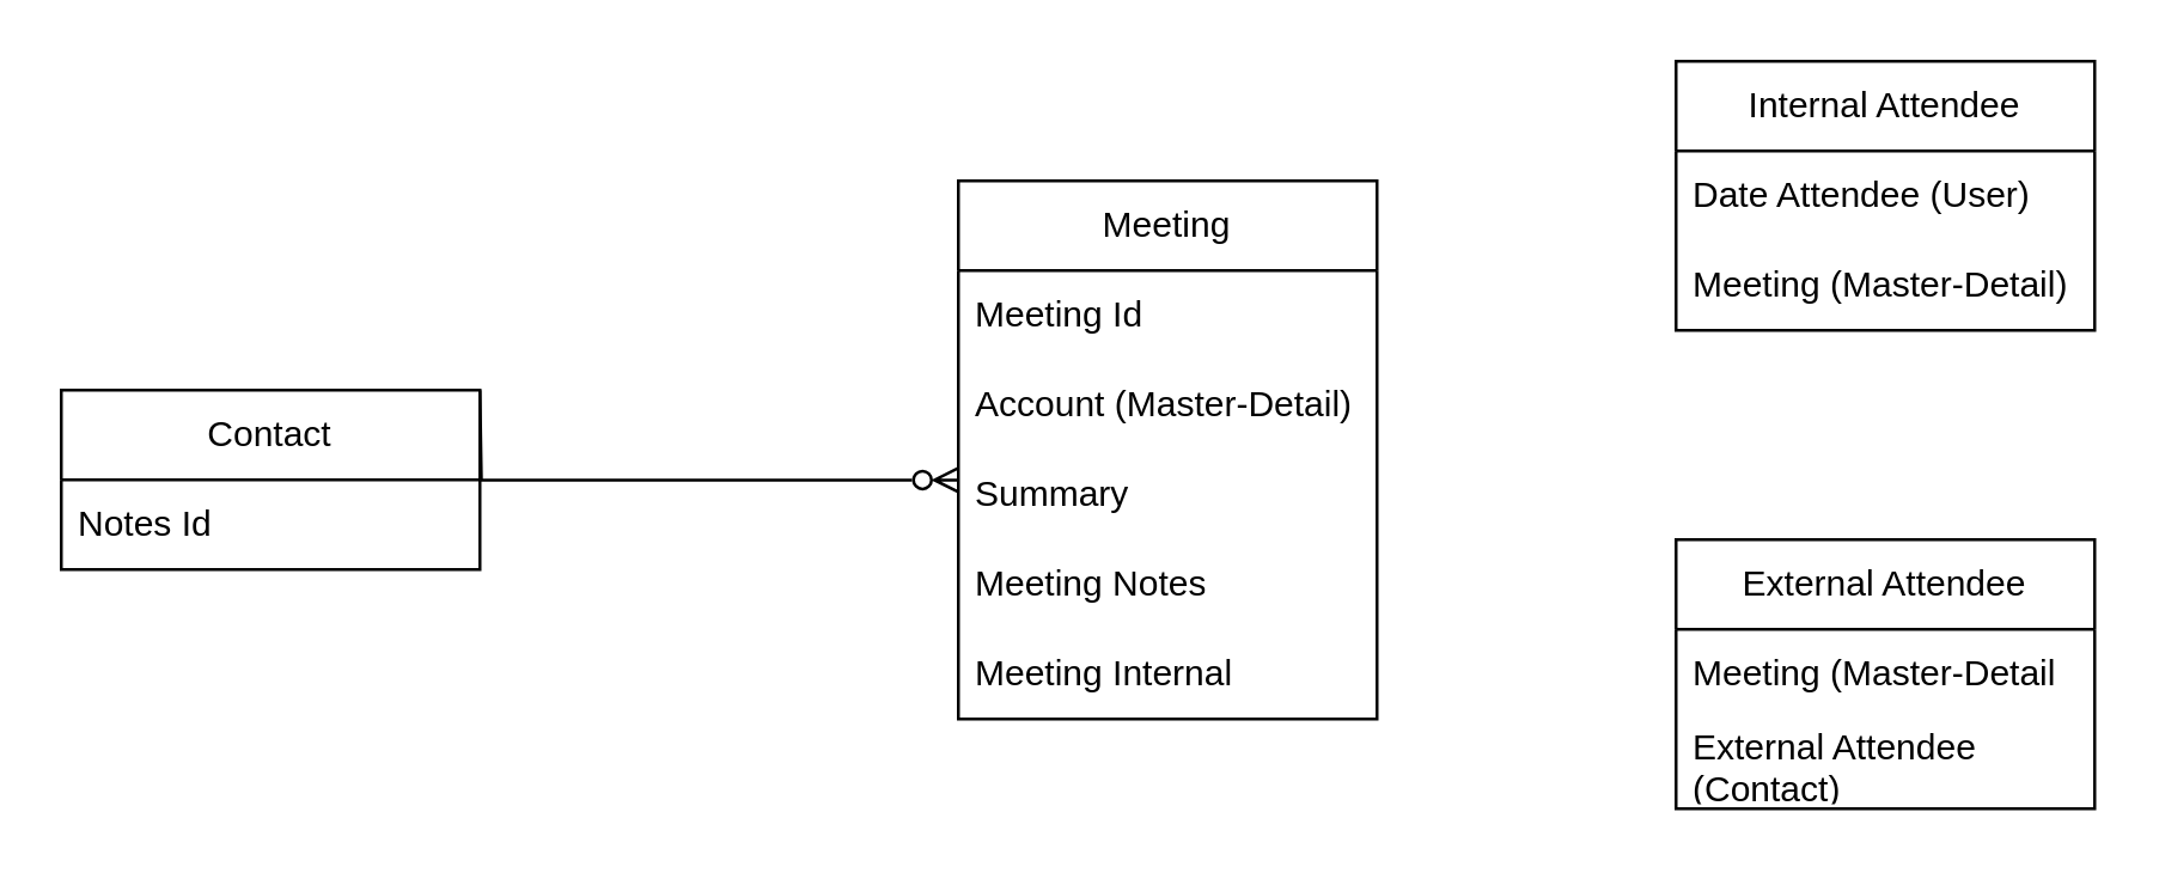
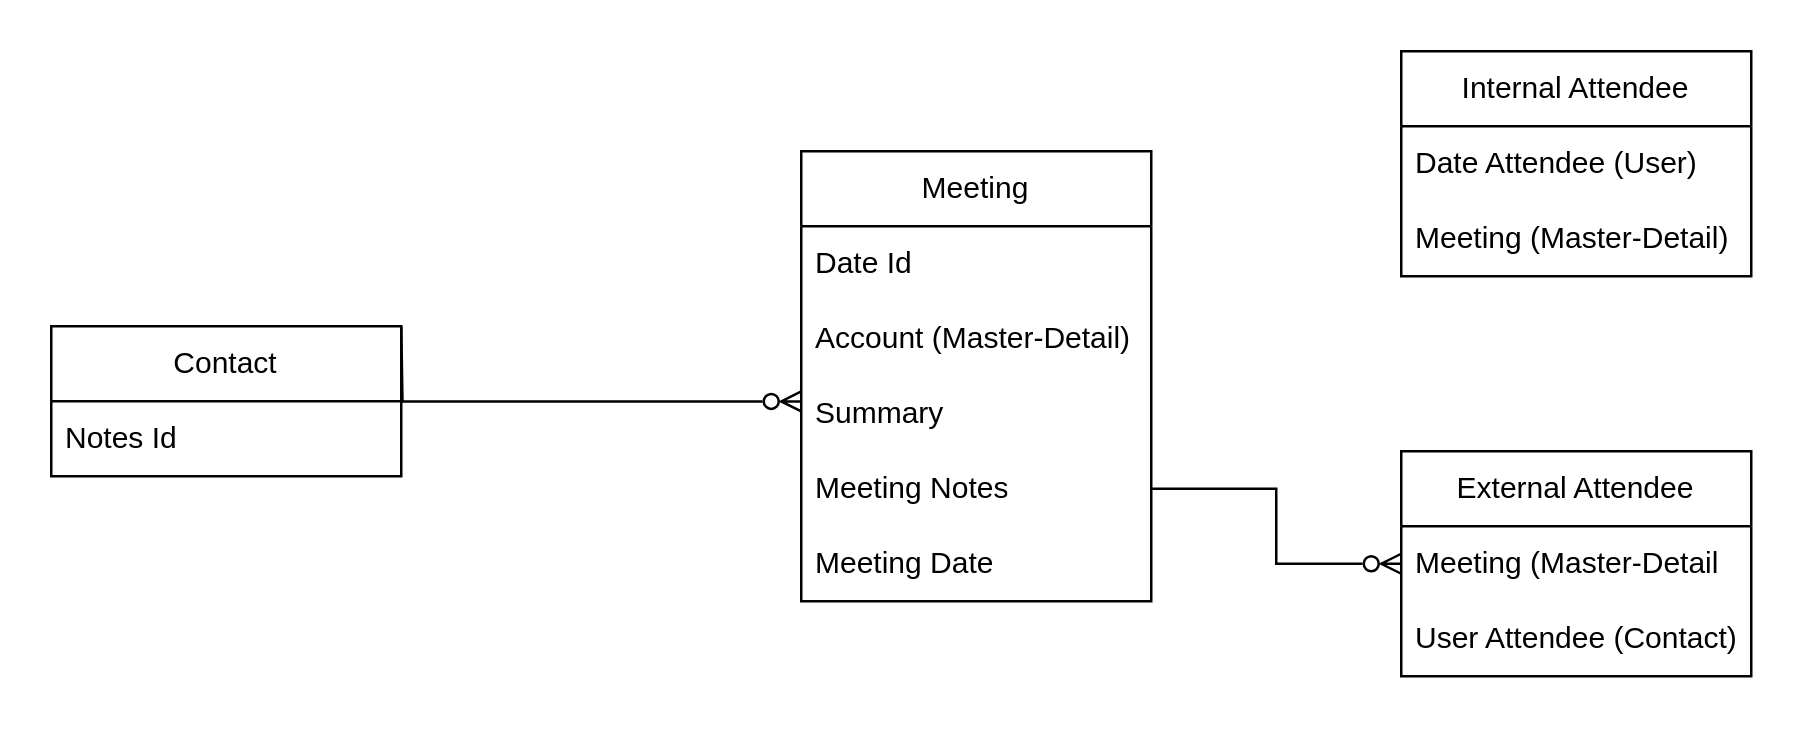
  <mxCell id="0" />
  <mxCell id="1" parent="0" />
  <mxCell id="2" value="Contact" style="swimlane;fontStyle=0;childLayout=stackLayout;horizontal=1;startSize=30;horizontalStack=0;resizeParent=1;resizeParentMax=0;resizeLast=0;collapsible=1;marginBottom=0;whiteSpace=wrap;html=1;" vertex="1" parent="1"><mxGeometry x="20" y="130" width="140" height="60" as="geometry" /></mxCell>
  <mxCell id="3" value="Notes Id" style="text;strokeColor=none;fillColor=none;align=left;verticalAlign=middle;spacingLeft=4;spacingRight=4;overflow=hidden;points=[[0,0.5],[1,0.5]];portConstraint=eastwest;rotatable=0;whiteSpace=wrap;html=1;" vertex="1" parent="2"><mxGeometry y="30" width="140" height="30" as="geometry" /></mxCell>
  <mxCell id="4" value="Meeting" style="swimlane;fontStyle=0;childLayout=stackLayout;horizontal=1;startSize=30;horizontalStack=0;resizeParent=1;resizeParentMax=0;resizeLast=0;collapsible=1;marginBottom=0;whiteSpace=wrap;html=1;" vertex="1" parent="1"><mxGeometry x="320" y="60" width="140" height="180" as="geometry" /></mxCell>
- <mxCell id="5" value="Meeting Id" style="text;strokeColor=none;fillColor=none;align=left;verticalAlign=middle;spacingLeft=4;spacingRight=4;overflow=hidden;points=[[0,0.5],[1,0.5]];portConstraint=eastwest;rotatable=0;whiteSpace=wrap;html=1;" vertex="1" parent="4"><mxGeometry y="30" width="140" height="30" as="geometry" /></mxCell>
+ <mxCell id="5" value="Date Id" style="text;strokeColor=none;fillColor=none;align=left;verticalAlign=middle;spacingLeft=4;spacingRight=4;overflow=hidden;points=[[0,0.5],[1,0.5]];portConstraint=eastwest;rotatable=0;whiteSpace=wrap;html=1;" vertex="1" parent="4"><mxGeometry y="30" width="140" height="30" as="geometry" /></mxCell>
  <mxCell id="6" value="Account (Master-Detail)" style="text;strokeColor=none;fillColor=none;align=left;verticalAlign=middle;spacingLeft=4;spacingRight=4;overflow=hidden;points=[[0,0.5],[1,0.5]];portConstraint=eastwest;rotatable=0;whiteSpace=wrap;html=1;" vertex="1" parent="4"><mxGeometry y="60" width="140" height="30" as="geometry" /></mxCell>
  <mxCell id="7" value="Summary&lt;span style=&quot;white-space: pre;&quot;&gt;&#09;&lt;/span&gt;" style="text;strokeColor=none;fillColor=none;align=left;verticalAlign=middle;spacingLeft=4;spacingRight=4;overflow=hidden;points=[[0,0.5],[1,0.5]];portConstraint=eastwest;rotatable=0;whiteSpace=wrap;html=1;" vertex="1" parent="4"><mxGeometry y="90" width="140" height="30" as="geometry" /></mxCell>
  <mxCell id="8" value="Meeting Notes" style="text;strokeColor=none;fillColor=none;align=left;verticalAlign=middle;spacingLeft=4;spacingRight=4;overflow=hidden;points=[[0,0.5],[1,0.5]];portConstraint=eastwest;rotatable=0;whiteSpace=wrap;html=1;" vertex="1" parent="4"><mxGeometry y="120" width="140" height="30" as="geometry" /></mxCell>
- <mxCell id="9" value="Meeting Internal" style="text;strokeColor=none;fillColor=none;align=left;verticalAlign=middle;spacingLeft=4;spacingRight=4;overflow=hidden;points=[[0,0.5],[1,0.5]];portConstraint=eastwest;rotatable=0;whiteSpace=wrap;html=1;" vertex="1" parent="4"><mxGeometry y="150" width="140" height="30" as="geometry" /></mxCell>
+ <mxCell id="9" value="Meeting Date" style="text;strokeColor=none;fillColor=none;align=left;verticalAlign=middle;spacingLeft=4;spacingRight=4;overflow=hidden;points=[[0,0.5],[1,0.5]];portConstraint=eastwest;rotatable=0;whiteSpace=wrap;html=1;" vertex="1" parent="4"><mxGeometry y="150" width="140" height="30" as="geometry" /></mxCell>
  <mxCell id="10" value="Internal Attendee" style="swimlane;fontStyle=0;childLayout=stackLayout;horizontal=1;startSize=30;horizontalStack=0;resizeParent=1;resizeParentMax=0;resizeLast=0;collapsible=1;marginBottom=0;whiteSpace=wrap;html=1;" vertex="1" parent="1"><mxGeometry x="560" y="20" width="140" height="90" as="geometry" /></mxCell>
  <mxCell id="11" value="Date Attendee (User)" style="text;strokeColor=none;fillColor=none;align=left;verticalAlign=middle;spacingLeft=4;spacingRight=4;overflow=hidden;points=[[0,0.5],[1,0.5]];portConstraint=eastwest;rotatable=0;whiteSpace=wrap;html=1;" vertex="1" parent="10"><mxGeometry y="30" width="140" height="30" as="geometry" /></mxCell>
  <mxCell id="12" value="Meeting (Master-Detail)" style="text;strokeColor=none;fillColor=none;align=left;verticalAlign=middle;spacingLeft=4;spacingRight=4;overflow=hidden;points=[[0,0.5],[1,0.5]];portConstraint=eastwest;rotatable=0;whiteSpace=wrap;html=1;" vertex="1" parent="10"><mxGeometry y="60" width="140" height="30" as="geometry" /></mxCell>
  <mxCell id="13" value="External Attendee" style="swimlane;fontStyle=0;childLayout=stackLayout;horizontal=1;startSize=30;horizontalStack=0;resizeParent=1;resizeParentMax=0;resizeLast=0;collapsible=1;marginBottom=0;whiteSpace=wrap;html=1;" vertex="1" parent="1"><mxGeometry x="560" y="180" width="140" height="90" as="geometry" /></mxCell>
  <mxCell id="14" value="Meeting (Master-Detail" style="text;strokeColor=none;fillColor=none;align=left;verticalAlign=middle;spacingLeft=4;spacingRight=4;overflow=hidden;points=[[0,0.5],[1,0.5]];portConstraint=eastwest;rotatable=0;whiteSpace=wrap;html=1;" vertex="1" parent="13"><mxGeometry y="30" width="140" height="30" as="geometry" /></mxCell>
- <mxCell id="15" value="External Attendee (Contact)" style="text;strokeColor=none;fillColor=none;align=left;verticalAlign=middle;spacingLeft=4;spacingRight=4;overflow=hidden;points=[[0,0.5],[1,0.5]];portConstraint=eastwest;rotatable=0;whiteSpace=wrap;html=1;" vertex="1" parent="13"><mxGeometry y="60" width="140" height="30" as="geometry" /></mxCell>
+ <mxCell id="15" value="User Attendee (Contact)" style="text;strokeColor=none;fillColor=none;align=left;verticalAlign=middle;spacingLeft=4;spacingRight=4;overflow=hidden;points=[[0,0.5],[1,0.5]];portConstraint=eastwest;rotatable=0;whiteSpace=wrap;html=1;" vertex="1" parent="13"><mxGeometry y="60" width="140" height="30" as="geometry" /></mxCell>
  <mxCell id="16" style="edgeStyle=orthogonalEdgeStyle;rounded=0;orthogonalLoop=1;jettySize=auto;html=1;entryX=0;entryY=0.335;entryDx=0;entryDy=0;entryPerimeter=0;endArrow=ERzeroToMany;endFill=0;" edge="1" parent="1" target="7"><mxGeometry relative="1" as="geometry"><mxPoint x="160" y="130.001" as="sourcePoint" /><mxPoint x="315.52" y="130.04" as="targetPoint" /></mxGeometry></mxCell>
+ <mxCell id="17" value="" style="edgeStyle=orthogonalEdgeStyle;rounded=0;orthogonalLoop=1;jettySize=auto;html=1;endArrow=ERzeroToMany;endFill=0;" edge="1" parent="1" source="8" target="14"><mxGeometry relative="1" as="geometry" /></mxCell>
